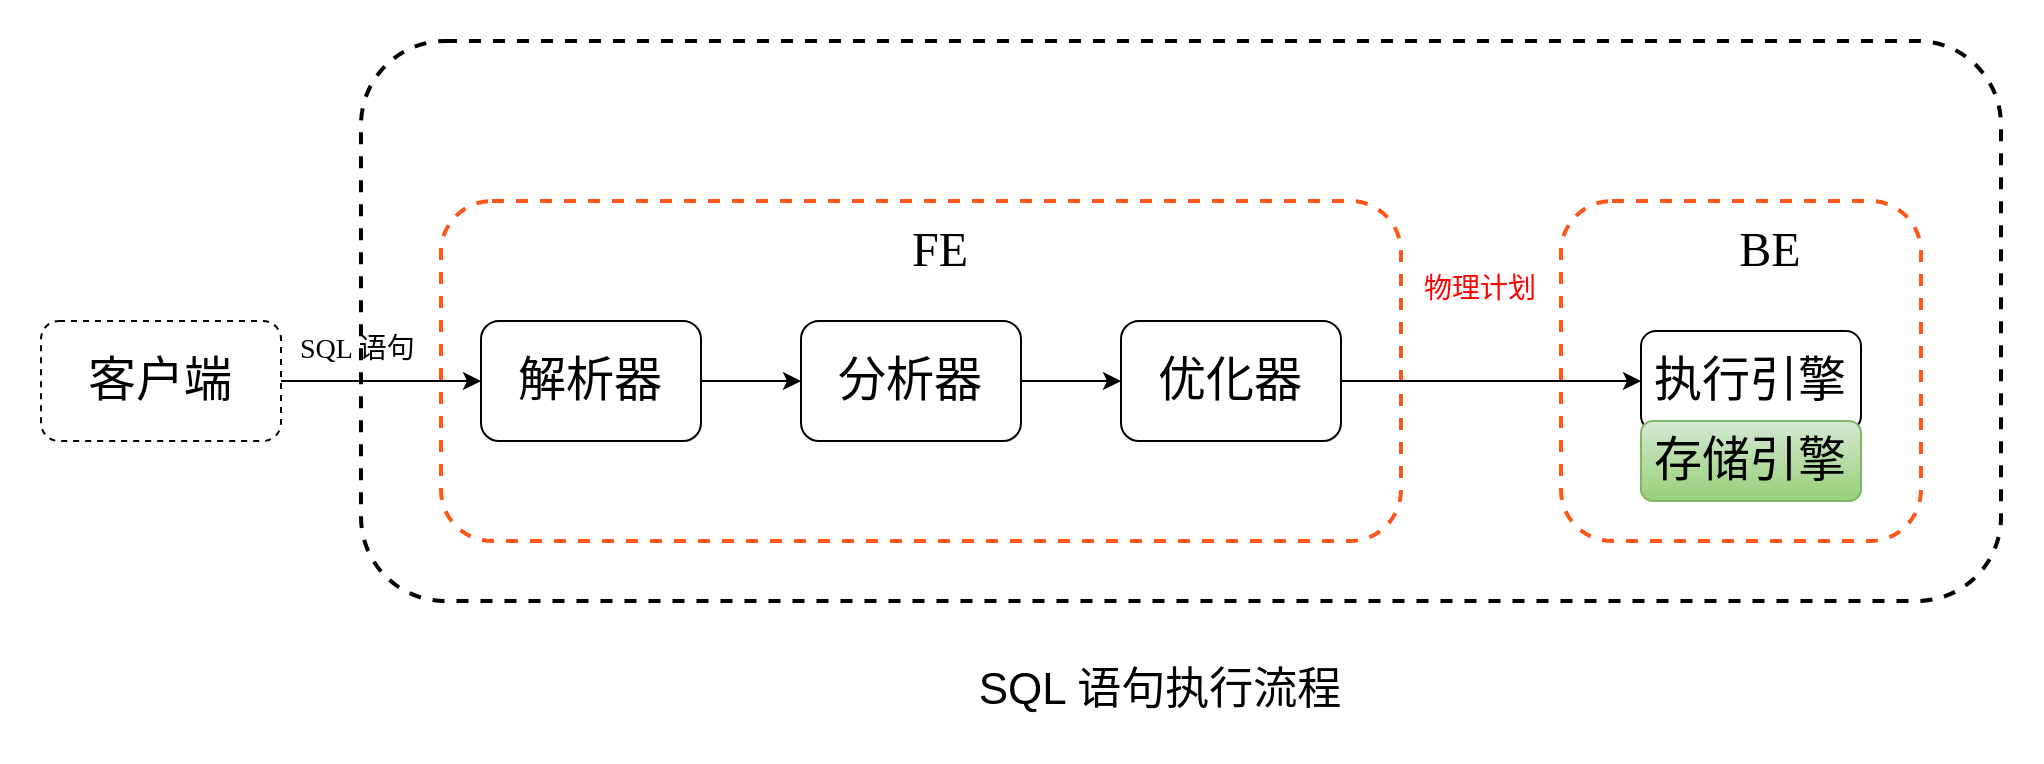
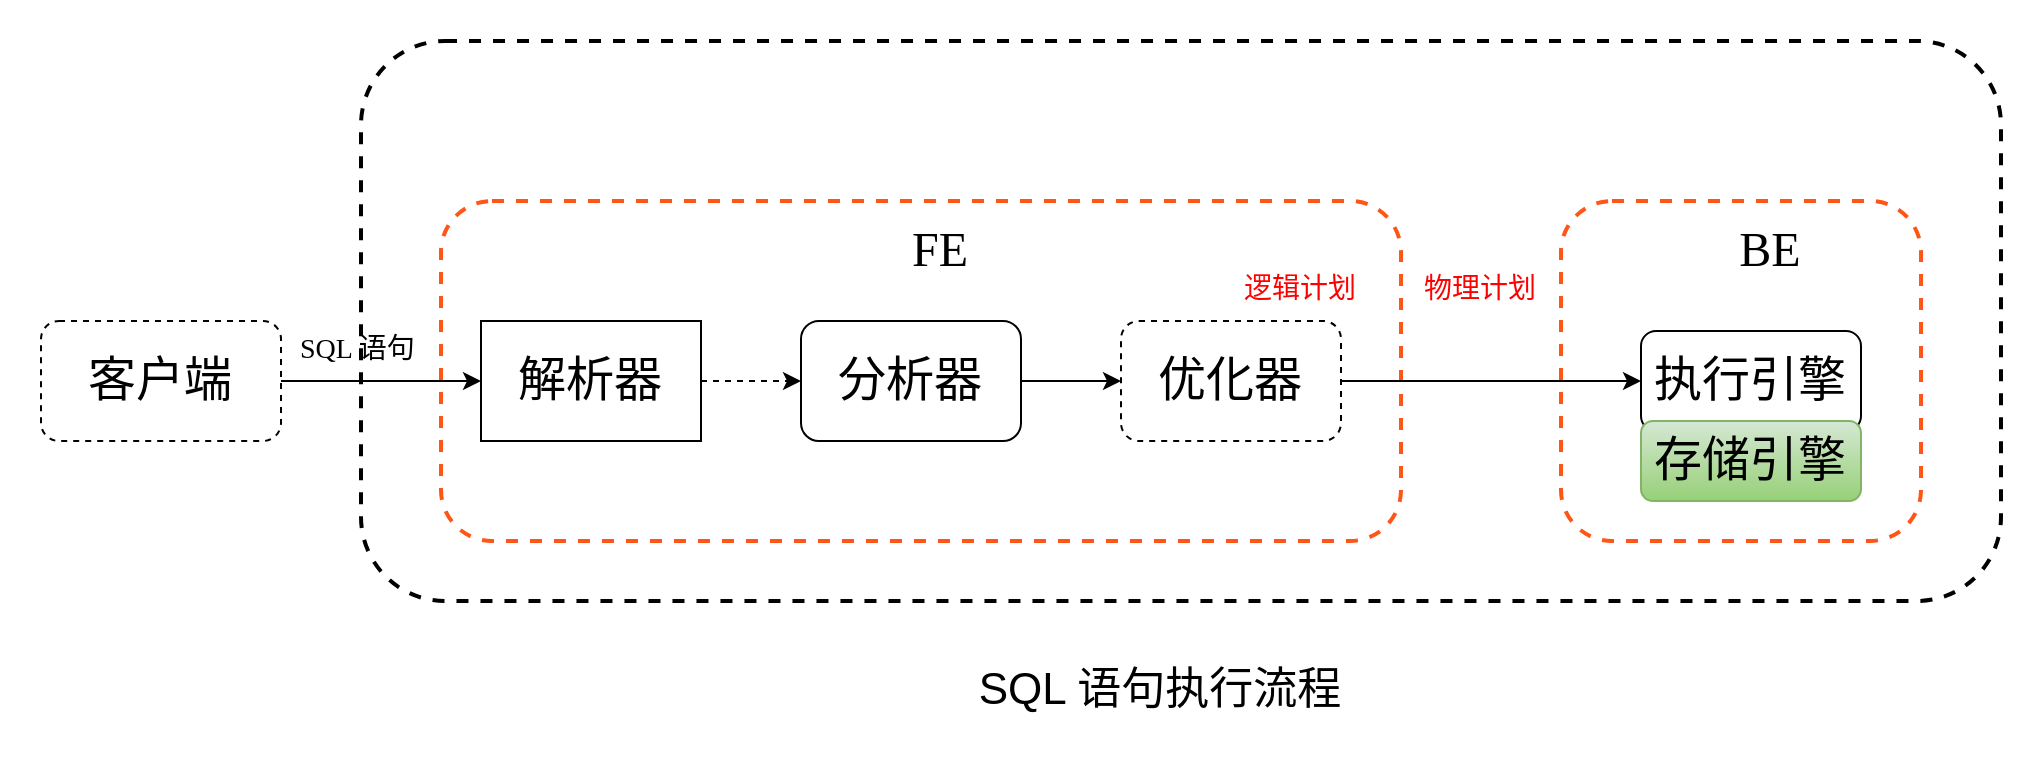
  <mxCell id="0" />
  <mxCell id="1" parent="0" />
  <mxCell id="2" value="" style="rounded=1;whiteSpace=wrap;html=1;fillColor=none;dashed=1;strokeWidth=2;" parent="1" vertex="1"><mxGeometry x="180" y="20" width="820" height="280" as="geometry" /></mxCell>
  <mxCell id="3" value="" style="rounded=1;whiteSpace=wrap;html=1;fillColor=none;dashed=1;strokeWidth=2;strokeColor=#FF5517;" parent="1" vertex="1"><mxGeometry x="780" y="100" width="180" height="170" as="geometry" /></mxCell>
  <mxCell id="4" value="" style="edgeStyle=orthogonalEdgeStyle;rounded=0;orthogonalLoop=1;jettySize=auto;html=1;entryX=0;entryY=0.5;entryDx=0;entryDy=0;" parent="1" source="5" target="8" edge="1"><mxGeometry relative="1" as="geometry"><Array as="points" /></mxGeometry></mxCell>
  <mxCell id="5" value="&lt;font style=&quot;font-size: 24px;&quot;&gt;客户端&lt;/font&gt;" style="rounded=1;whiteSpace=wrap;html=1;fillColor=none;fontFamily=阿里巴巴普惠体;dashed=1;" parent="1" vertex="1"><mxGeometry x="20" y="160" width="120" height="60" as="geometry" /></mxCell>
  <mxCell id="6" value="" style="rounded=1;whiteSpace=wrap;html=1;fillColor=none;dashed=1;strokeWidth=2;strokeColor=#FF5517;" parent="1" vertex="1"><mxGeometry x="220" y="100" width="480" height="170" as="geometry" /></mxCell>
- <mxCell id="7" value="" style="edgeStyle=orthogonalEdgeStyle;rounded=0;orthogonalLoop=1;jettySize=auto;html=1;" parent="1" source="8" target="10" edge="1"><mxGeometry relative="1" as="geometry" /></mxCell>
- <mxCell id="8" value="&lt;font style=&quot;font-size: 24px;&quot; face=&quot;阿里巴巴普惠体&quot;&gt;解析器&lt;/font&gt;" style="rounded=1;whiteSpace=wrap;html=1;fontColor=default;fillColor=none;" parent="1" vertex="1"><mxGeometry x="240" y="160" width="110" height="60" as="geometry" /></mxCell>
+ <mxCell id="7" value="" style="edgeStyle=orthogonalEdgeStyle;rounded=0;orthogonalLoop=1;jettySize=auto;html=1;dashed=1;" parent="1" source="8" target="10" edge="1"><mxGeometry relative="1" as="geometry" /></mxCell>
+ <mxCell id="8" value="&lt;font style=&quot;font-size: 24px;&quot; face=&quot;阿里巴巴普惠体&quot;&gt;解析器&lt;/font&gt;" style="whiteSpace=wrap;html=1;fontColor=default;fillColor=none;rounded=0;" parent="1" vertex="1"><mxGeometry x="240" y="160" width="110" height="60" as="geometry" /></mxCell>
  <mxCell id="9" value="" style="edgeStyle=orthogonalEdgeStyle;rounded=0;orthogonalLoop=1;jettySize=auto;html=1;" parent="1" source="10" target="12" edge="1"><mxGeometry relative="1" as="geometry" /></mxCell>
  <mxCell id="10" value="&lt;font style=&quot;font-size: 24px;&quot; face=&quot;阿里巴巴普惠体&quot;&gt;分析器&lt;/font&gt;" style="rounded=1;whiteSpace=wrap;html=1;fontColor=default;fillColor=none;" parent="1" vertex="1"><mxGeometry x="400" y="160" width="110" height="60" as="geometry" /></mxCell>
  <mxCell id="11" value="" style="edgeStyle=orthogonalEdgeStyle;rounded=0;orthogonalLoop=1;jettySize=auto;html=1;" parent="1" source="12" target="16" edge="1"><mxGeometry relative="1" as="geometry" /></mxCell>
- <mxCell id="12" value="&lt;font style=&quot;font-size: 24px;&quot; face=&quot;阿里巴巴普惠体&quot;&gt;优化器&lt;/font&gt;" style="rounded=1;whiteSpace=wrap;html=1;fontColor=default;fillColor=none;strokeColor=default;align=center;verticalAlign=middle;fontFamily=Helvetica;fontSize=12;" parent="1" vertex="1"><mxGeometry x="560" y="160" width="110" height="60" as="geometry" /></mxCell>
+ <mxCell id="12" value="&lt;font style=&quot;font-size: 24px;&quot; face=&quot;阿里巴巴普惠体&quot;&gt;优化器&lt;/font&gt;" style="rounded=1;whiteSpace=wrap;html=1;fontColor=default;fillColor=none;strokeColor=default;align=center;verticalAlign=middle;fontFamily=Helvetica;fontSize=12;dashed=1;" parent="1" vertex="1"><mxGeometry x="560" y="160" width="110" height="60" as="geometry" /></mxCell>
  <mxCell id="13" value="&lt;span style=&quot;font-size: 22px;&quot;&gt;SQL 语句执行流程&lt;/span&gt;" style="text;html=1;align=center;verticalAlign=middle;whiteSpace=wrap;rounded=0;" parent="1" vertex="1"><mxGeometry x="440" y="330" width="280" height="30" as="geometry" /></mxCell>
+ <mxCell id="14" value="逻辑计划" style="text;html=1;align=center;verticalAlign=middle;whiteSpace=wrap;rounded=0;fontFamily=阿里巴巴普惠体;fontSize=14;fontColor=#FF0000;" parent="1" vertex="1"><mxGeometry x="610" y="130" width="80" height="30" as="geometry" /></mxCell>
  <mxCell id="15" value="SQL 语句" style="text;html=1;align=left;verticalAlign=middle;whiteSpace=wrap;rounded=0;fontFamily=阿里巴巴普惠体;fontSize=14;" parent="1" vertex="1"><mxGeometry x="148" y="160" width="70" height="30" as="geometry" /></mxCell>
  <mxCell id="16" value="&lt;font face=&quot;阿里巴巴普惠体&quot;&gt;&lt;span style=&quot;font-size: 24px;&quot;&gt;执行引擎&lt;/span&gt;&lt;/font&gt;" style="rounded=1;whiteSpace=wrap;html=1;fontColor=default;fillColor=none;strokeColor=default;align=center;verticalAlign=middle;fontFamily=Helvetica;fontSize=12;" parent="1" vertex="1"><mxGeometry x="820" y="165" width="110" height="50" as="geometry" /></mxCell>
  <mxCell id="17" value="&lt;font style=&quot;font-size: 24px;&quot; face=&quot;阿里巴巴普惠体&quot;&gt;FE&lt;/font&gt;" style="text;html=1;align=center;verticalAlign=middle;whiteSpace=wrap;rounded=0;" parent="1" vertex="1"><mxGeometry x="420" y="110" width="100" height="30" as="geometry" /></mxCell>
  <mxCell id="18" value="&lt;font style=&quot;font-size: 24px;&quot; face=&quot;阿里巴巴普惠体&quot;&gt;BE&lt;/font&gt;" style="text;html=1;align=center;verticalAlign=middle;whiteSpace=wrap;rounded=0;" parent="1" vertex="1"><mxGeometry x="835" y="110" width="100" height="30" as="geometry" /></mxCell>
  <mxCell id="19" value="&lt;font face=&quot;阿里巴巴普惠体&quot;&gt;&lt;span style=&quot;font-size: 24px;&quot;&gt;存储引擎&lt;/span&gt;&lt;/font&gt;" style="rounded=1;whiteSpace=wrap;html=1;fillColor=#d5e8d4;strokeColor=#82b366;align=center;verticalAlign=middle;fontFamily=Helvetica;fontSize=12;gradientColor=#97d077;" parent="1" vertex="1"><mxGeometry x="820" y="210" width="110" height="40" as="geometry" /></mxCell>
  <mxCell id="20" value="物理计划" style="text;html=1;align=left;verticalAlign=middle;whiteSpace=wrap;rounded=0;fontFamily=阿里巴巴普惠体;fontSize=14;fontColor=#FF0000;" parent="1" vertex="1"><mxGeometry x="710" y="130" width="100" height="30" as="geometry" /></mxCell>
